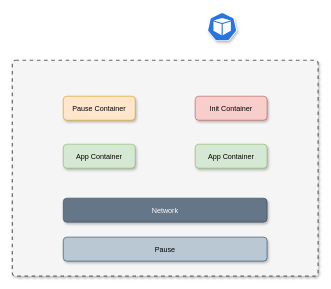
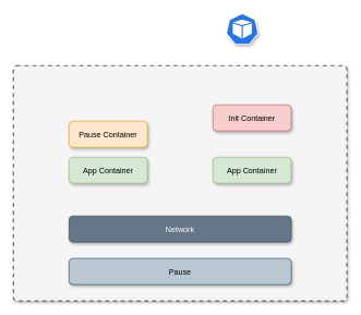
  <mxCell id="0" />
  <mxCell id="1" parent="0" />
  <mxCell id="2" value="" style="html=1;align=center;verticalAlign=top;rounded=1;absoluteArcSize=1;arcSize=10;dashed=1;fillColor=#f5f5f5;strokeColor=#666666;fontColor=#333333;shadow=1;sketch=0;glass=0;perimeterSpacing=1;strokeWidth=2;" vertex="1" parent="1"><mxGeometry x="20" y="100" width="510" height="360" as="geometry" /></mxCell>
- <mxCell id="3" value="Pause Container" style="fontStyle=0;rounded=1;shadow=1;fillColor=#ffe6cc;strokeColor=#d79b00;" vertex="1" parent="1"><mxGeometry x="105" y="160" width="120" height="40" as="geometry" /></mxCell>
+ <mxCell id="3" value="Pause Container" style="fontStyle=0;rounded=1;shadow=1;fillColor=#ffe6cc;strokeColor=#d79b00;" vertex="1" parent="1"><mxGeometry x="105" y="185" width="120" height="40" as="geometry" /></mxCell>
  <mxCell id="4" value="Init Container" style="fontStyle=0;rounded=1;shadow=1;fillColor=#f8cecc;strokeColor=#b85450;" vertex="1" parent="1"><mxGeometry x="325" y="160" width="120" height="40" as="geometry" /></mxCell>
  <mxCell id="5" value="App Container" style="fontStyle=0;rounded=1;shadow=1;fillColor=#d5e8d4;strokeColor=#82b366;" vertex="1" parent="1"><mxGeometry x="105" y="240" width="120" height="40" as="geometry" /></mxCell>
  <mxCell id="6" value="App Container" style="fontStyle=0;rounded=1;shadow=1;fillColor=#d5e8d4;strokeColor=#82b366;" vertex="1" parent="1"><mxGeometry x="325" y="240" width="120" height="40" as="geometry" /></mxCell>
  <mxCell id="7" value="Network" style="fontStyle=0;rounded=1;shadow=1;fillColor=#647687;strokeColor=#314354;fontColor=#ffffff;" vertex="1" parent="1"><mxGeometry x="105" y="330" width="340" height="40" as="geometry" /></mxCell>
  <mxCell id="8" value="Pause" style="fontStyle=0;rounded=1;shadow=1;fillColor=#bac8d3;strokeColor=#23445d;" vertex="1" parent="1"><mxGeometry x="105" y="395" width="340" height="40" as="geometry" /></mxCell>
  <mxCell id="9" value="" style="sketch=0;html=1;dashed=0;whitespace=wrap;fillColor=#2875E2;strokeColor=#ffffff;points=[[0.005,0.63,0],[0.1,0.2,0],[0.9,0.2,0],[0.5,0,0],[0.995,0.63,0],[0.72,0.99,0],[0.5,1,0],[0.28,0.99,0]];shape=mxgraph.kubernetes.icon;prIcon=pod;rounded=1;shadow=1;glass=0;" vertex="1" parent="1"><mxGeometry x="345" y="20" width="50" height="48" as="geometry" /></mxCell>
